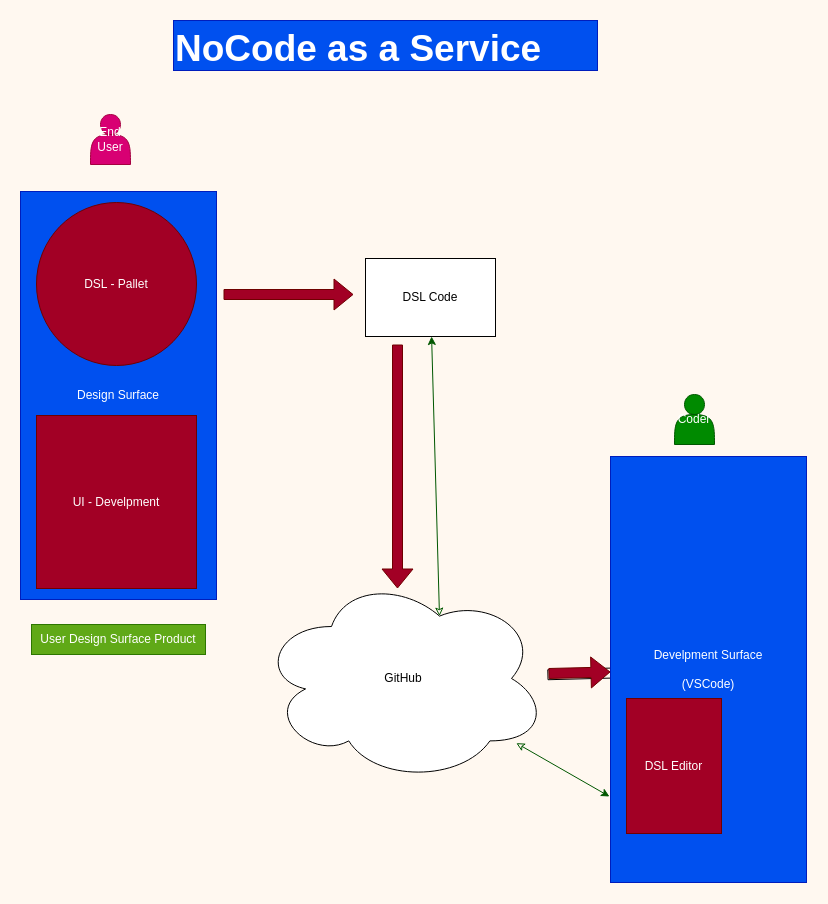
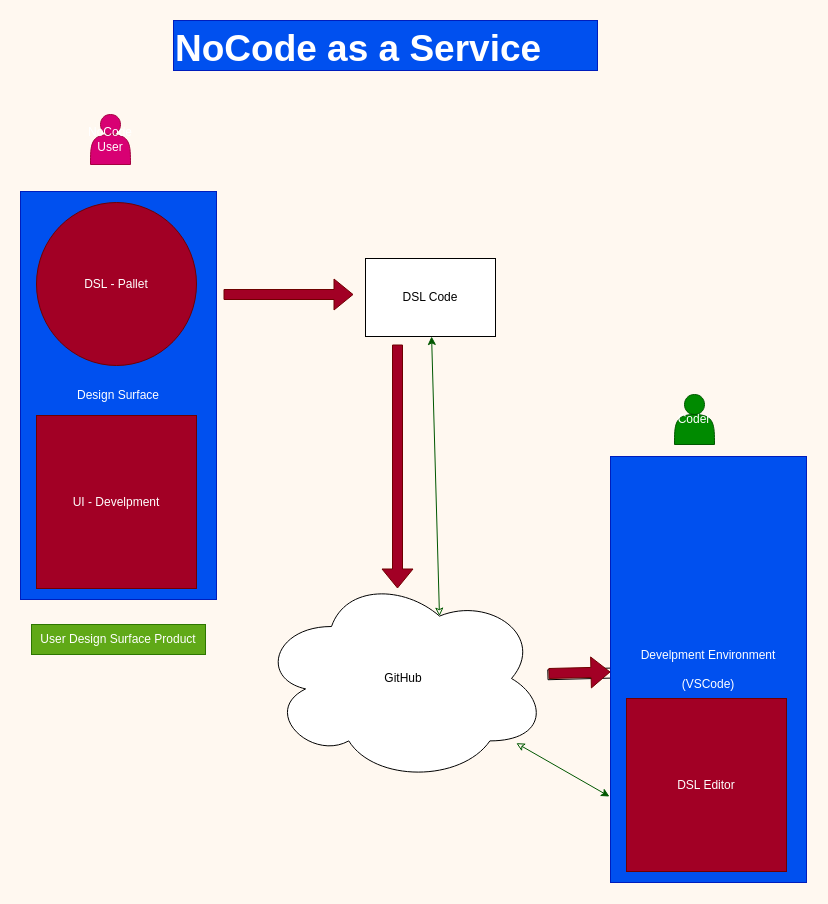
  <mxCell id="0" />
  <mxCell id="1" parent="0" />
  <mxCell id="2" value="NoCode as a Service" style="whiteSpace=wrap;html=1;fontColor=#ffffff;text;fontSize=37;fontColor=#ffffff;fontStyle=1;fillColor=#0050ef;strokeColor=#001DBC;" parent="1" vertex="1"><mxGeometry x="173" y="20" width="424" height="50" as="geometry" /></mxCell>
- <mxCell id="3" value="End User" style="whiteSpace=wrap;html=1;fillColor=#d80073;strokeColor=#A50040;fontColor=#ffffff;shape=actor" parent="1" vertex="1"><mxGeometry x="90" y="114" width="40" height="50" as="geometry" /></mxCell>
+ <mxCell id="3" value="NoCode User" style="whiteSpace=wrap;html=1;fillColor=#d80073;strokeColor=#A50040;fontColor=#ffffff;shape=actor" parent="1" vertex="1"><mxGeometry x="90" y="114" width="40" height="50" as="geometry" /></mxCell>
  <mxCell id="4" value="Coder" style="whiteSpace=wrap;html=1;fillColor=#008a00;strokeColor=#005700;fontColor=#ffffff;shape=actor" parent="1" vertex="1"><mxGeometry x="674" y="394" width="40" height="50" as="geometry" /></mxCell>
  <mxCell id="5" value="Design Surface" style="whiteSpace=wrap;html=1;fillColor=#0050ef;strokeColor=#001DBC;fontColor=#ffffff;" parent="1" vertex="1"><mxGeometry x="20" y="191" width="196" height="408" as="geometry" /></mxCell>
  <mxCell id="6" value="DSL - Pallet" style="ellipse;whiteSpace=wrap;html=1;fillColor=#a20025;strokeColor=#6F0000;fontColor=#ffffff;" parent="1" vertex="1"><mxGeometry x="36" y="202" width="160" height="163" as="geometry" /></mxCell>
  <mxCell id="7" value="UI - Develpment" style="whiteSpace=wrap;html=1;fillColor=#a20025;strokeColor=#6F0000;fontColor=#ffffff;" parent="1" vertex="1"><mxGeometry x="36" y="415" width="160" height="173" as="geometry" /></mxCell>
  <mxCell id="8" value="DSL Code" style="rounded=0;whiteSpace=wrap;html=1;" vertex="1" parent="1"><mxGeometry x="365" y="258" width="130" height="78" as="geometry" /></mxCell>
  <mxCell id="9" value="" style="shape=flexArrow;endArrow=classic;html=1;fillColor=#a20025;strokeColor=#6F0000;" edge="1" parent="1"><mxGeometry width="50" height="50" relative="1" as="geometry"><mxPoint x="223" y="294" as="sourcePoint" /><mxPoint x="353" y="294" as="targetPoint" /></mxGeometry></mxCell>
  <mxCell id="10" value="" style="shape=flexArrow;endArrow=classic;html=1;fillColor=#a20025;strokeColor=#6F0000;" edge="1" parent="1"><mxGeometry width="50" height="50" relative="1" as="geometry"><mxPoint x="397" y="344" as="sourcePoint" /><mxPoint x="397" y="588" as="targetPoint" /></mxGeometry></mxCell>
  <mxCell id="11" value="GitHub" style="ellipse;shape=cloud;whiteSpace=wrap;html=1;" vertex="1" parent="1"><mxGeometry x="259" y="574" width="288" height="208" as="geometry" /></mxCell>
  <mxCell id="12" value="" style="shape=flexArrow;endArrow=classic;html=1;" edge="1" parent="1" source="11"><mxGeometry width="50" height="50" relative="1" as="geometry"><mxPoint x="698" y="719" as="sourcePoint" /><mxPoint x="748" y="669" as="targetPoint" /></mxGeometry></mxCell>
- <mxCell id="13" value="Develpment Surface&lt;br&gt;&lt;br&gt;(VSCode)" style="whiteSpace=wrap;html=1;fillColor=#0050ef;strokeColor=#001DBC;fontColor=#ffffff;" vertex="1" parent="1"><mxGeometry x="610" y="456" width="196" height="426" as="geometry" /></mxCell>
- <mxCell id="14" value="DSL Editor" style="whiteSpace=wrap;html=1;fillColor=#a20025;strokeColor=#6F0000;fontColor=#ffffff;" vertex="1" parent="1"><mxGeometry x="626" y="698" width="95" height="135" as="geometry" /></mxCell>
+ <mxCell id="13" value="Develpment Environment&lt;br&gt;&lt;br&gt;(VSCode)" style="whiteSpace=wrap;html=1;fillColor=#0050ef;strokeColor=#001DBC;fontColor=#ffffff;" vertex="1" parent="1"><mxGeometry x="610" y="456" width="196" height="426" as="geometry" /></mxCell>
+ <mxCell id="14" value="DSL Editor" style="whiteSpace=wrap;html=1;fillColor=#a20025;strokeColor=#6F0000;fontColor=#ffffff;" vertex="1" parent="1"><mxGeometry x="626" y="698" width="160" height="173" as="geometry" /></mxCell>
  <mxCell id="15" value="" style="shape=flexArrow;endArrow=classic;html=1;fillColor=#a20025;strokeColor=#6F0000;" edge="1" parent="1" target="13"><mxGeometry width="50" height="50" relative="1" as="geometry"><mxPoint x="548" y="673" as="sourcePoint" /><mxPoint x="598" y="623" as="targetPoint" /></mxGeometry></mxCell>
  <mxCell id="16" value="" style="endArrow=classic;html=1;fillColor=#008a00;strokeColor=#005700;startArrow=classic;startFill=0;" edge="1" parent="1" source="11"><mxGeometry width="50" height="50" relative="1" as="geometry"><mxPoint x="759" y="338" as="sourcePoint" /><mxPoint x="609" y="796" as="targetPoint" /></mxGeometry></mxCell>
  <mxCell id="17" value="" style="endArrow=classic;html=1;fillColor=#008a00;strokeColor=#005700;startArrow=classic;startFill=0;exitX=0.625;exitY=0.2;exitDx=0;exitDy=0;exitPerimeter=0;" edge="1" parent="1" source="11" target="8"><mxGeometry width="50" height="50" relative="1" as="geometry"><mxPoint x="525.822" y="752.626" as="sourcePoint" /><mxPoint x="619" y="806" as="targetPoint" /></mxGeometry></mxCell>
  <mxCell id="18" value="User Design Surface Product" style="text;html=1;strokeColor=#2D7600;fillColor=#60a917;align=center;verticalAlign=middle;whiteSpace=wrap;rounded=0;fontColor=#ffffff;" vertex="1" parent="1"><mxGeometry x="31" y="624" width="174" height="30" as="geometry" /></mxCell>
